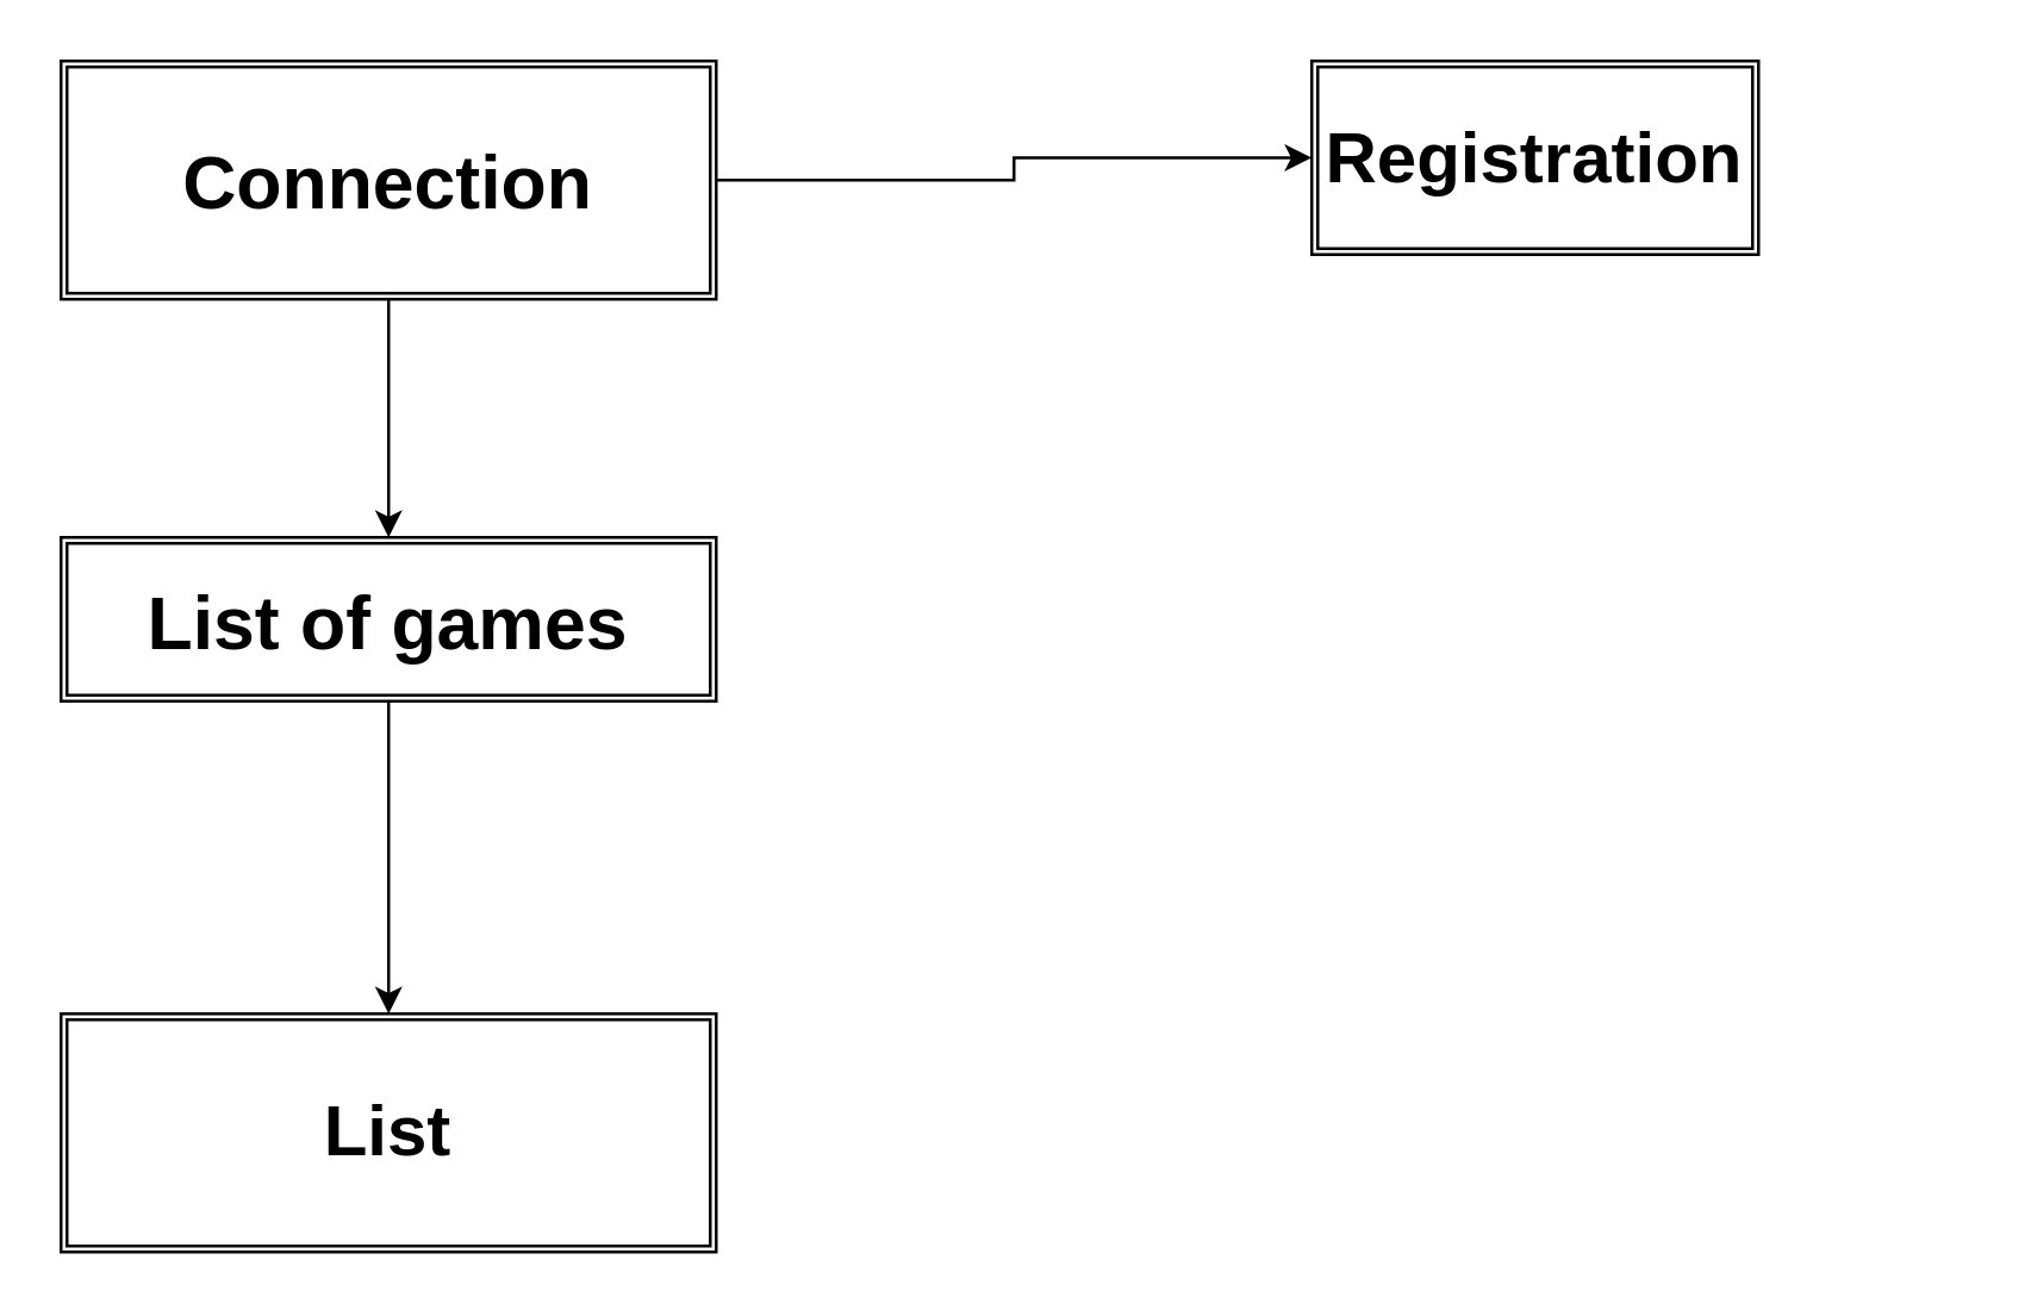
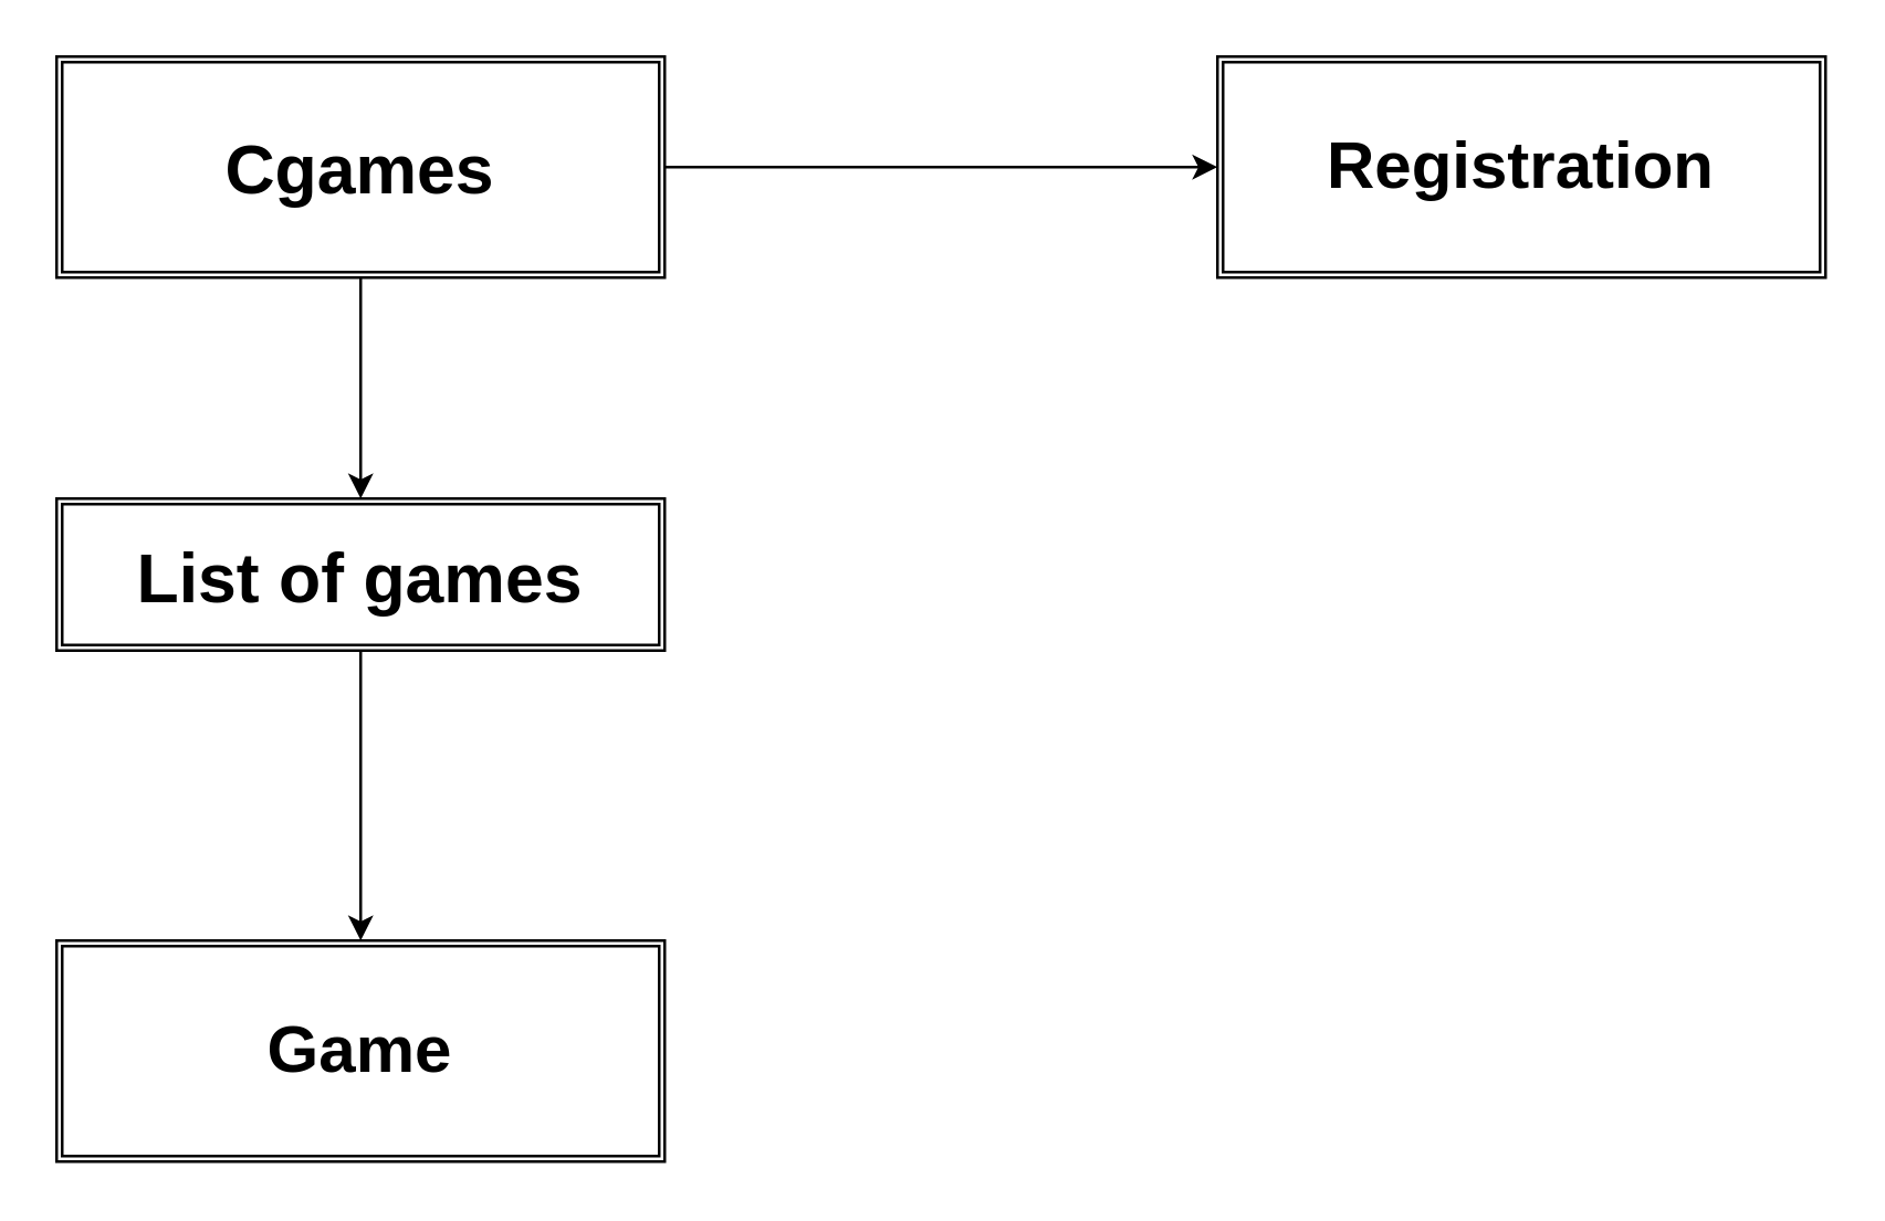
  <mxCell id="0" />
  <mxCell id="1" parent="0" />
  <mxCell id="2" value="" style="edgeStyle=orthogonalEdgeStyle;rounded=0;orthogonalLoop=1;jettySize=auto;html=1;" edge="1" parent="1" source="4" target="8"><mxGeometry relative="1" as="geometry" /></mxCell>
  <mxCell id="3" value="" style="edgeStyle=orthogonalEdgeStyle;rounded=0;orthogonalLoop=1;jettySize=auto;html=1;" edge="1" parent="1" source="4" target="6"><mxGeometry relative="1" as="geometry" /></mxCell>
- <mxCell id="4" value="&lt;h1 style=&quot;font-size: 25px&quot;&gt;&lt;font style=&quot;font-size: 25px&quot;&gt;C&lt;font style=&quot;font-size: 25px&quot;&gt;onnection&lt;/font&gt;&lt;/font&gt;&lt;/h1&gt;" style="shape=ext;double=1;rounded=0;whiteSpace=wrap;html=1;" vertex="1" parent="1"><mxGeometry x="20" y="20" width="220" height="80" as="geometry" /></mxCell>
+ <mxCell id="4" value="&lt;h1 style=&quot;font-size: 25px&quot;&gt;&lt;font style=&quot;font-size: 25px&quot;&gt;C&lt;font style=&quot;font-size: 25px&quot;&gt;games&lt;/font&gt;&lt;/font&gt;&lt;/h1&gt;" style="shape=ext;double=1;rounded=0;whiteSpace=wrap;html=1;" vertex="1" parent="1"><mxGeometry x="20" y="20" width="220" height="80" as="geometry" /></mxCell>
  <mxCell id="5" value="" style="edgeStyle=orthogonalEdgeStyle;rounded=0;orthogonalLoop=1;jettySize=auto;html=1;" edge="1" parent="1" source="6" target="7"><mxGeometry relative="1" as="geometry" /></mxCell>
  <mxCell id="6" value="&lt;h1 style=&quot;font-size: 25px&quot;&gt;&lt;font style=&quot;font-size: 25px&quot;&gt;List of games&lt;font style=&quot;font-size: 25px&quot;&gt;&lt;/font&gt;&lt;/font&gt;&lt;/h1&gt;" style="shape=ext;double=1;rounded=0;whiteSpace=wrap;html=1;" vertex="1" parent="1"><mxGeometry x="20" y="180" width="220" height="55" as="geometry" /></mxCell>
- <mxCell id="7" value="&lt;h1&gt;List&lt;/h1&gt;" style="shape=ext;double=1;rounded=0;whiteSpace=wrap;html=1;" vertex="1" parent="1"><mxGeometry x="20" y="340" width="220" height="80" as="geometry" /></mxCell>
- <mxCell id="8" value="&lt;h1&gt;Registration&lt;/h1&gt;" style="shape=ext;double=1;rounded=0;whiteSpace=wrap;html=1;" vertex="1" parent="1"><mxGeometry x="440" y="20" width="150" height="65" as="geometry" /></mxCell>
+ <mxCell id="7" value="&lt;h1&gt;Game&lt;/h1&gt;" style="shape=ext;double=1;rounded=0;whiteSpace=wrap;html=1;" vertex="1" parent="1"><mxGeometry x="20" y="340" width="220" height="80" as="geometry" /></mxCell>
+ <mxCell id="8" value="&lt;h1&gt;Registration&lt;/h1&gt;" style="shape=ext;double=1;rounded=0;whiteSpace=wrap;html=1;" vertex="1" parent="1"><mxGeometry x="440" y="20" width="220" height="80" as="geometry" /></mxCell>
